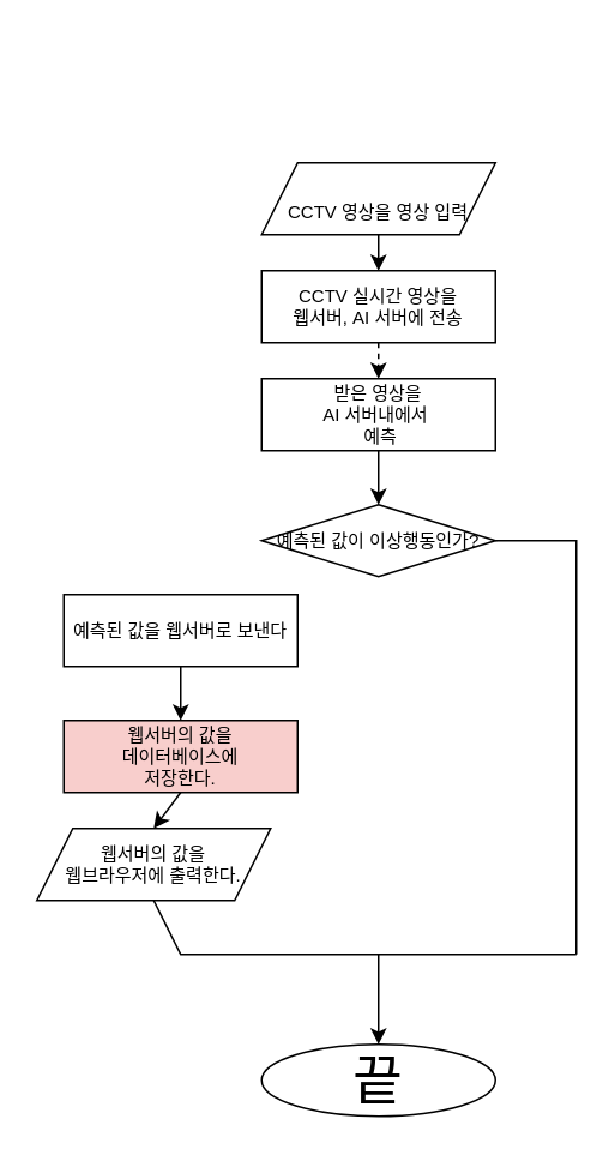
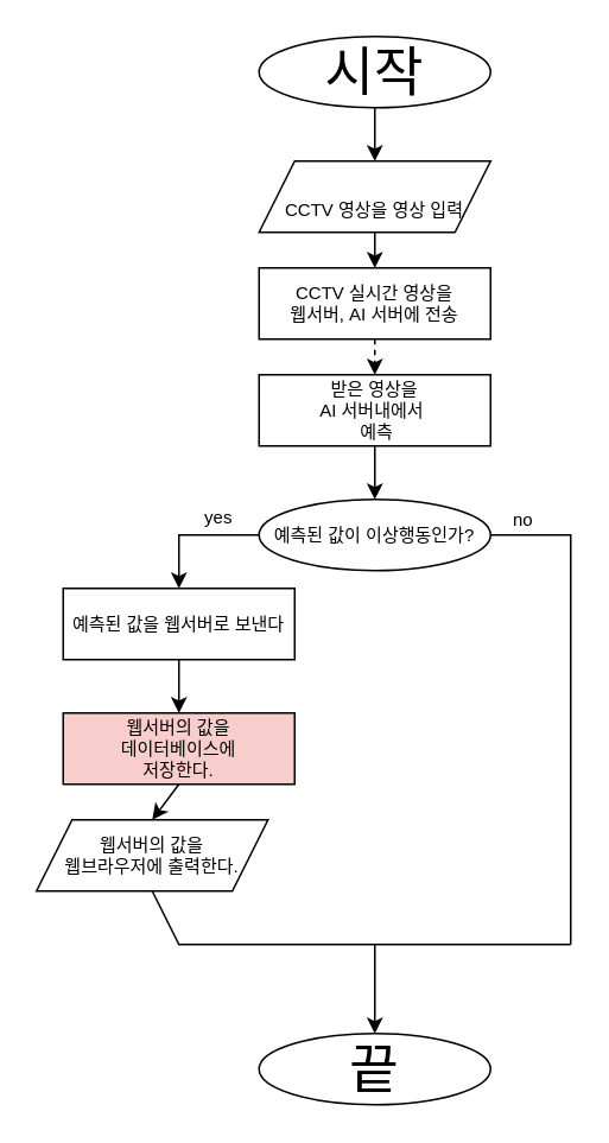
  <mxCell id="0" />
  <mxCell id="1" parent="0" />
+ <mxCell id="2" value="&lt;font style=&quot;font-size: 30px;&quot;&gt;시작&lt;/font&gt;" style="ellipse;whiteSpace=wrap;html=1;" parent="1" vertex="1"><mxGeometry x="145" y="20" width="130" height="40" as="geometry" /></mxCell>
  <mxCell id="3" value="&lt;span style=&quot;font-size: 10px;&quot;&gt;CCTV 영상을 영상 입력&lt;/span&gt;" style="shape=parallelogram;perimeter=parallelogramPerimeter;whiteSpace=wrap;html=1;fixedSize=1;fontSize=30;" parent="1" vertex="1"><mxGeometry x="145" y="90" width="130" height="40" as="geometry" /></mxCell>
  <mxCell id="4" value="CCTV 실시간 영상을&lt;br&gt;웹서버, AI 서버에 전송" style="rounded=0;whiteSpace=wrap;html=1;fontSize=10;" parent="1" vertex="1"><mxGeometry x="145" y="150" width="130" height="40" as="geometry" /></mxCell>
  <mxCell id="5" value="받은 영상을&lt;br&gt;AI 서버내에서&amp;nbsp;&lt;br&gt;&amp;nbsp;예측" style="rounded=0;whiteSpace=wrap;html=1;fontSize=10;" parent="1" vertex="1"><mxGeometry x="145" y="210" width="130" height="40" as="geometry" /></mxCell>
- <mxCell id="6" value="예측된 값이 이상행동인가?" style="rhombus;whiteSpace=wrap;html=1;fontSize=10;" parent="1" vertex="1"><mxGeometry x="145" y="280" width="130" height="40" as="geometry" /></mxCell>
+ <mxCell id="6" value="예측된 값이 이상행동인가?" style="ellipse;whiteSpace=wrap;html=1;fontSize=10;" parent="1" vertex="1"><mxGeometry x="145" y="280" width="130" height="40" as="geometry" /></mxCell>
+ <mxCell id="7" value="yes" style="endArrow=classic;html=1;rounded=0;fontSize=10;exitX=0;exitY=0.5;exitDx=0;exitDy=0;entryX=0.5;entryY=0;entryDx=0;entryDy=0;" parent="1" source="6" edge="1" target="18"><mxGeometry x="-0.4" y="-10" relative="1" as="geometry"><mxPoint x="350" y="260" as="sourcePoint" /><mxPoint x="100" y="380" as="targetPoint" /><Array as="points"><mxPoint x="100" y="300" /></Array><mxPoint as="offset" /></mxGeometry></mxCell>
+ <mxCell id="8" value="no" style="edgeLabel;resizable=0;html=1;align=center;verticalAlign=middle;fontSize=10;" parent="7" connectable="0" vertex="1"><mxGeometry relative="1" as="geometry"><mxPoint x="185" y="-10" as="offset" /></mxGeometry></mxCell>
  <mxCell id="9" value="" style="endArrow=none;html=1;rounded=0;fontSize=10;exitX=0.5;exitY=1;exitDx=0;exitDy=0;" parent="1" source="20" edge="1"><mxGeometry width="50" height="50" relative="1" as="geometry"><mxPoint x="100" y="520" as="sourcePoint" /><mxPoint x="320" y="530" as="targetPoint" /><Array as="points"><mxPoint x="100" y="530" /></Array></mxGeometry></mxCell>
  <mxCell id="10" value="" style="endArrow=none;html=1;rounded=0;fontSize=10;exitX=1;exitY=0.5;exitDx=0;exitDy=0;" parent="1" source="6" edge="1"><mxGeometry width="50" height="50" relative="1" as="geometry"><mxPoint x="380" y="590" as="sourcePoint" /><mxPoint x="320" y="530" as="targetPoint" /><Array as="points"><mxPoint x="320" y="300" /></Array></mxGeometry></mxCell>
  <mxCell id="11" value="" style="endArrow=classic;html=1;rounded=0;fontSize=10;exitX=0.5;exitY=1;exitDx=0;exitDy=0;entryX=0.5;entryY=0;entryDx=0;entryDy=0;dashed=1;" parent="1" source="4" target="5" edge="1"><mxGeometry width="50" height="50" relative="1" as="geometry"><mxPoint x="380" y="190" as="sourcePoint" /><mxPoint x="430" y="140" as="targetPoint" /></mxGeometry></mxCell>
  <mxCell id="12" value="" style="endArrow=classic;html=1;rounded=0;fontSize=10;exitX=0.5;exitY=1;exitDx=0;exitDy=0;entryX=0.5;entryY=0;entryDx=0;entryDy=0;" parent="1" source="5" target="6" edge="1"><mxGeometry width="50" height="50" relative="1" as="geometry"><mxPoint x="380" y="290" as="sourcePoint" /><mxPoint x="430" y="240" as="targetPoint" /></mxGeometry></mxCell>
  <mxCell id="13" value="" style="endArrow=classic;html=1;rounded=0;fontSize=10;" parent="1" edge="1"><mxGeometry width="50" height="50" relative="1" as="geometry"><mxPoint x="210" y="530" as="sourcePoint" /><mxPoint x="210" y="580" as="targetPoint" /></mxGeometry></mxCell>
  <mxCell id="14" value="&lt;font style=&quot;font-size: 30px;&quot;&gt;끝&lt;/font&gt;" style="ellipse;whiteSpace=wrap;html=1;fontSize=12;fontStyle=0" parent="1" vertex="1"><mxGeometry x="145" y="580" width="130" height="40" as="geometry" /></mxCell>
+ <mxCell id="15" value="" style="endArrow=classic;html=1;rounded=0;fontSize=10;exitX=0.5;exitY=1;exitDx=0;exitDy=0;entryX=0.5;entryY=0;entryDx=0;entryDy=0;" parent="1" source="2" target="3" edge="1"><mxGeometry width="50" height="50" relative="1" as="geometry"><mxPoint x="380" y="190" as="sourcePoint" /><mxPoint x="430" y="140" as="targetPoint" /></mxGeometry></mxCell>
  <mxCell id="16" value="" style="endArrow=classic;html=1;rounded=0;fontSize=10;exitX=0.5;exitY=1;exitDx=0;exitDy=0;entryX=0.5;entryY=0;entryDx=0;entryDy=0;" parent="1" source="3" target="4" edge="1"><mxGeometry width="50" height="50" relative="1" as="geometry"><mxPoint x="380" y="170" as="sourcePoint" /><mxPoint x="430" y="120" as="targetPoint" /></mxGeometry></mxCell>
  <mxCell id="17" style="edgeStyle=orthogonalEdgeStyle;rounded=0;orthogonalLoop=1;jettySize=auto;html=1;exitX=0.5;exitY=1;exitDx=0;exitDy=0;fontSize=10;" edge="1" parent="1" source="18" target="19"><mxGeometry relative="1" as="geometry" /></mxCell>
  <mxCell id="18" value="&lt;font style=&quot;font-size: 10px;&quot;&gt;예측된 값을 웹서버로 보낸다&lt;/font&gt;" style="rounded=0;whiteSpace=wrap;html=1;" vertex="1" parent="1"><mxGeometry x="35" y="330" width="130" height="40" as="geometry" /></mxCell>
  <mxCell id="19" value="웹서버의 값을 &lt;br&gt;데이터베이스에 &lt;br&gt;저장한다." style="rounded=0;whiteSpace=wrap;html=1;fontSize=10;fillColor=#f8cecc;" vertex="1" parent="1"><mxGeometry x="35" y="400" width="130" height="40" as="geometry" /></mxCell>
  <mxCell id="20" value="웹서버의 값을 &lt;br&gt;웹브라우저에 출력한다." style="shape=parallelogram;perimeter=parallelogramPerimeter;whiteSpace=wrap;html=1;fixedSize=1;fontSize=10;" vertex="1" parent="1"><mxGeometry x="20" y="460" width="130" height="40" as="geometry" /></mxCell>
  <mxCell id="21" value="" style="endArrow=classic;html=1;rounded=0;fontSize=10;exitX=0.5;exitY=1;exitDx=0;exitDy=0;entryX=0.5;entryY=0;entryDx=0;entryDy=0;" edge="1" parent="1" source="19" target="20"><mxGeometry width="50" height="50" relative="1" as="geometry"><mxPoint x="300" y="410" as="sourcePoint" /><mxPoint x="350" y="360" as="targetPoint" /></mxGeometry></mxCell>
